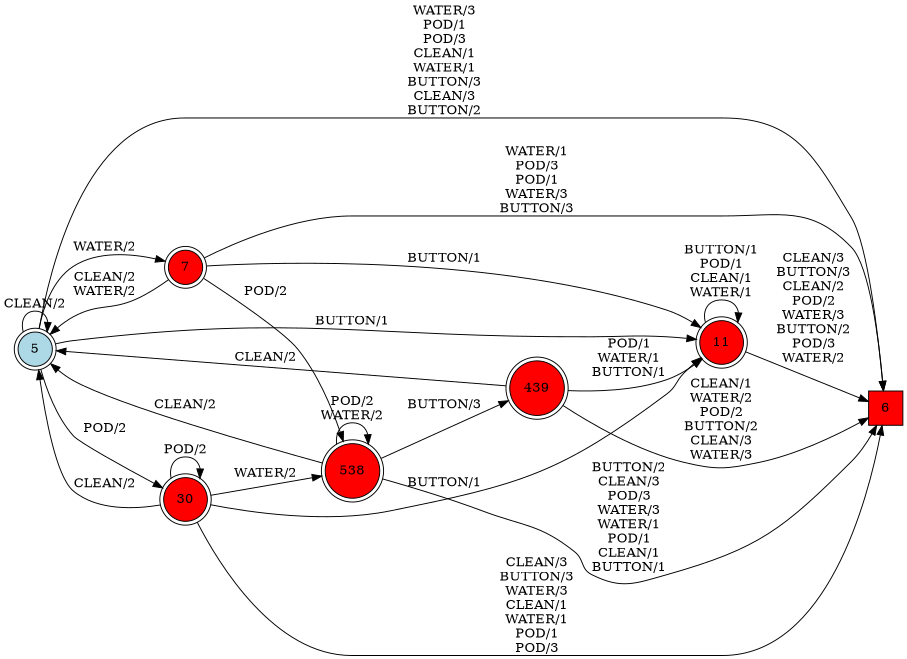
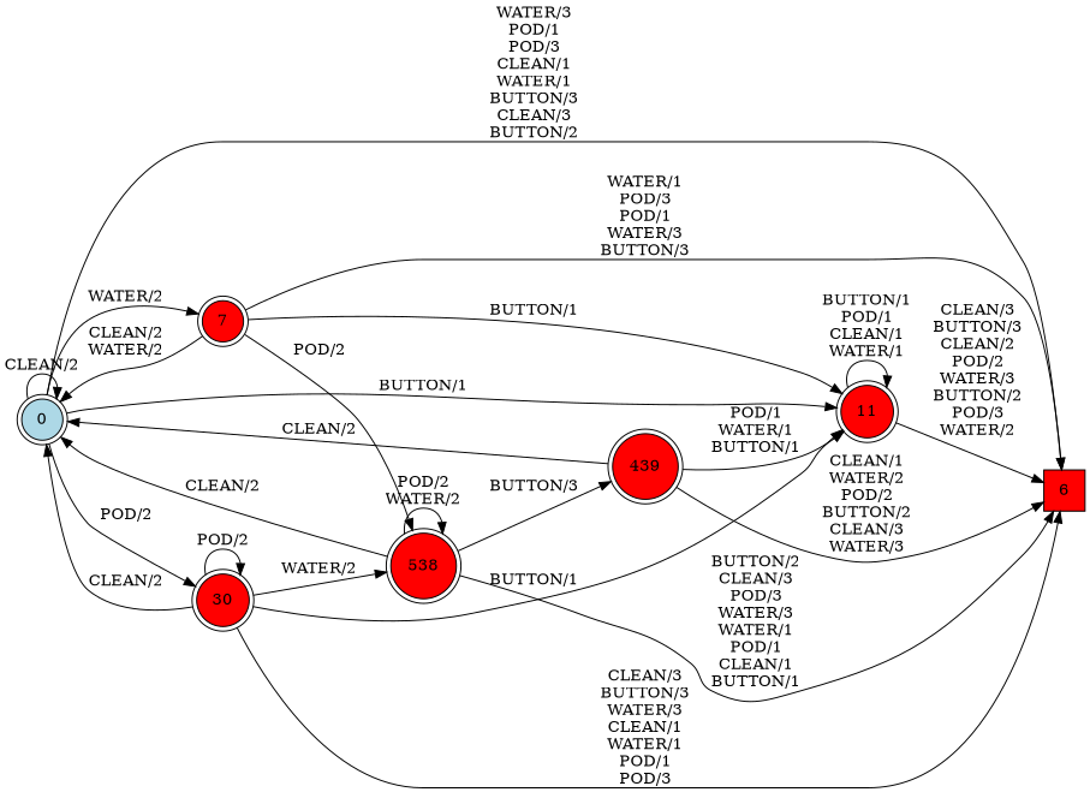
  digraph {
    rankdir=LR
    node [fillcolor=red shape=doublecircle style=filled]
-   0 [fillcolor=lightblue isInitial=True label=5]
+   0 [fillcolor=lightblue isInitial=True]
    6 [shape=square]
    7
    11
    30
    538
    439
    0 -> 0 [label="CLEAN/2"]
    0 -> 6 [label="WATER/3\nPOD/1\nPOD/3\nCLEAN/1\nWATER/1\nBUTTON/3\nCLEAN/3\nBUTTON/2"]
    0 -> 7 [label="WATER/2"]
    0 -> 11 [label="BUTTON/1"]
    0 -> 30 [label="POD/2"]
    7 -> 0 [label="CLEAN/2\nWATER/2"]
    7 -> 6 [label="WATER/1\nPOD/3\nPOD/1\nWATER/3\nBUTTON/3"]
    7 -> 11 [label="BUTTON/1"]
    7 -> 538 [label="POD/2"]
    11 -> 6 [label="CLEAN/3\nBUTTON/3\nCLEAN/2\nPOD/2\nWATER/3\nBUTTON/2\nPOD/3\nWATER/2"]
    11 -> 11 [label="BUTTON/1\nPOD/1\nCLEAN/1\nWATER/1"]
    30 -> 0 [label="CLEAN/2"]
    30 -> 6 [label="CLEAN/3\nBUTTON/3\nWATER/3\nCLEAN/1\nWATER/1\nPOD/1\nPOD/3"]
    30 -> 11 [label="BUTTON/1"]
    30 -> 30 [label="POD/2"]
    30 -> 538 [label="WATER/2"]
    538 -> 0 [label="CLEAN/2"]
    538 -> 6 [label="BUTTON/2\nCLEAN/3\nPOD/3\nWATER/3\nWATER/1\nPOD/1\nCLEAN/1\nBUTTON/1"]
    538 -> 538 [label="POD/2\nWATER/2"]
    538 -> 439 [label="BUTTON/3"]
    439 -> 0 [label="CLEAN/2"]
    439 -> 6 [label="CLEAN/1\nWATER/2\nPOD/2\nBUTTON/2\nCLEAN/3\nWATER/3"]
    439 -> 11 [label="POD/1\nWATER/1\nBUTTON/1"]
  }
